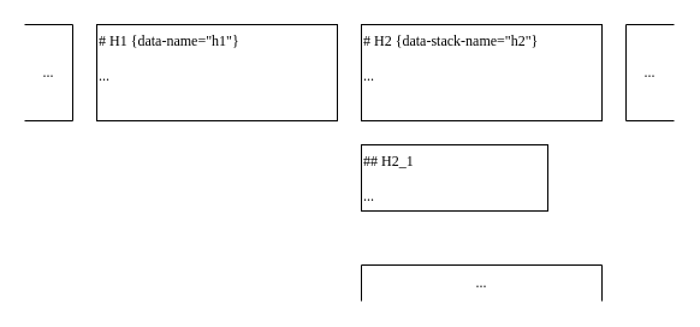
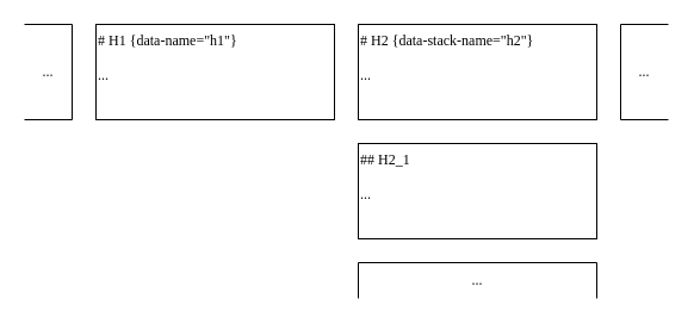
  <mxCell id="0" />
  <mxCell id="1" parent="0" />
  <mxCell id="2" value="&lt;font style=&quot;font-size: 12px;&quot;&gt;# H1 {data-name=&quot;h1&quot;}&lt;br&gt;&lt;br&gt;...&lt;br&gt;&lt;/font&gt;" style="rounded=0;whiteSpace=wrap;html=1;align=left;verticalAlign=top;fontSize=10;fontFamily=mono;" parent="1" vertex="1"><mxGeometry x="80" y="20" width="200" height="80" as="geometry" /></mxCell>
  <mxCell id="3" value="&lt;font style=&quot;font-size: 12px;&quot;&gt;# H2 {data-stack-name=&quot;h2&quot;}&lt;br&gt;&lt;br&gt;...&lt;br&gt;&lt;/font&gt;" style="rounded=0;whiteSpace=wrap;html=1;align=left;verticalAlign=top;fontSize=10;fontFamily=mono;" parent="1" vertex="1"><mxGeometry x="300" y="20" width="200" height="80" as="geometry" /></mxCell>
- <mxCell id="4" value="&lt;font style=&quot;font-size: 12px;&quot;&gt;## H2_1&lt;br&gt;&lt;br&gt;...&lt;br&gt;&lt;/font&gt;" style="rounded=0;whiteSpace=wrap;html=1;align=left;verticalAlign=top;fontSize=10;fontFamily=mono;" parent="1" vertex="1"><mxGeometry x="300" y="120" width="155" height="55" as="geometry" /></mxCell>
+ <mxCell id="4" value="&lt;font style=&quot;font-size: 12px;&quot;&gt;## H2_1&lt;br&gt;&lt;br&gt;...&lt;br&gt;&lt;/font&gt;" style="rounded=0;whiteSpace=wrap;html=1;align=left;verticalAlign=top;fontSize=10;fontFamily=mono;" parent="1" vertex="1"><mxGeometry x="300" y="120" width="200" height="80" as="geometry" /></mxCell>
  <mxCell id="5" value="&lt;font style=&quot;font-size: 12px;&quot;&gt;...&lt;br&gt;&lt;/font&gt;" style="rounded=0;whiteSpace=wrap;html=1;align=center;verticalAlign=middle;fontSize=10;fontFamily=mono;strokeColor=none;" parent="1" vertex="1"><mxGeometry x="520" y="20" width="40" height="80" as="geometry" /></mxCell>
  <mxCell id="6" value="&lt;font style=&quot;font-size: 12px;&quot;&gt;...&lt;br&gt;&lt;/font&gt;" style="rounded=0;whiteSpace=wrap;html=1;align=center;verticalAlign=middle;fontSize=10;fontFamily=mono;strokeColor=none;" parent="1" vertex="1"><mxGeometry x="20" y="20" width="40" height="80" as="geometry" /></mxCell>
  <mxCell id="7" value="" style="endArrow=none;html=1;rounded=0;" parent="1" edge="1"><mxGeometry width="50" height="50" relative="1" as="geometry"><mxPoint x="20" y="20" as="sourcePoint" /><mxPoint x="20" y="100" as="targetPoint" /><Array as="points"><mxPoint x="60" y="20" /><mxPoint x="60" y="100" /></Array></mxGeometry></mxCell>
  <mxCell id="8" value="" style="endArrow=none;html=1;rounded=0;" parent="1" edge="1"><mxGeometry width="50" height="50" relative="1" as="geometry"><mxPoint x="560" y="20" as="sourcePoint" /><mxPoint x="560" y="100" as="targetPoint" /><Array as="points"><mxPoint x="520" y="20" /><mxPoint x="520" y="100" /></Array></mxGeometry></mxCell>
  <mxCell id="9" value="&lt;font style=&quot;font-size: 12px;&quot;&gt;...&lt;br&gt;&lt;/font&gt;" style="rounded=0;whiteSpace=wrap;html=1;align=center;verticalAlign=middle;fontSize=10;fontFamily=mono;strokeColor=none;" vertex="1" parent="1"><mxGeometry x="300" y="220" width="200" height="30" as="geometry" /></mxCell>
  <mxCell id="10" value="" style="endArrow=none;html=1;rounded=0;" edge="1" parent="1"><mxGeometry width="50" height="50" relative="1" as="geometry"><mxPoint x="500" y="250" as="sourcePoint" /><mxPoint x="300" y="250" as="targetPoint" /><Array as="points"><mxPoint x="500" y="220" /><mxPoint x="300" y="220" /></Array></mxGeometry></mxCell>
